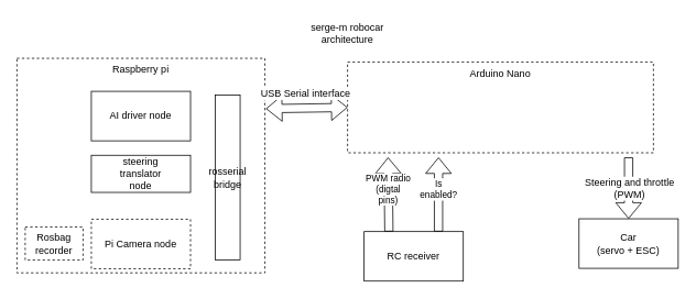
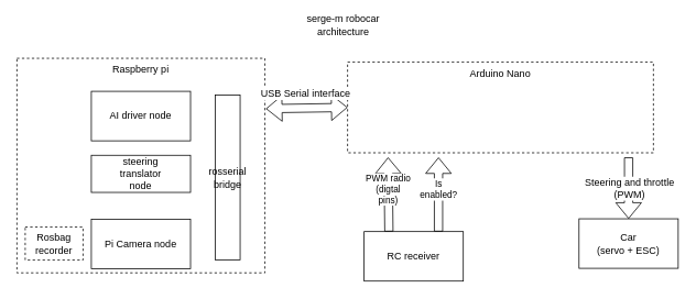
  <mxCell id="0" />
  <mxCell id="1" parent="0" />
  <mxCell id="2" value="Raspberry pi" style="rounded=0;whiteSpace=wrap;html=1;verticalAlign=top;dashed=1;" parent="1" vertex="1"><mxGeometry x="20" y="70" width="300" height="260" as="geometry" /></mxCell>
  <mxCell id="3" value="Arduino Nano" style="rounded=0;whiteSpace=wrap;html=1;verticalAlign=top;dashed=1;" parent="1" vertex="1"><mxGeometry x="420" y="74.5" width="370" height="110" as="geometry" /></mxCell>
  <mxCell id="4" value="RC receiver" style="rounded=0;whiteSpace=wrap;html=1;" parent="1" vertex="1"><mxGeometry x="440" y="280" width="120" height="60" as="geometry" /></mxCell>
  <mxCell id="5" value="AI driver node" style="rounded=0;whiteSpace=wrap;html=1;" parent="1" vertex="1"><mxGeometry x="110" y="110" width="120" height="60" as="geometry" /></mxCell>
  <mxCell id="6" value="" style="shape=flexArrow;endArrow=classic;startArrow=classic;html=1;entryX=0;entryY=0.5;entryDx=0;entryDy=0;exitX=1.004;exitY=0.235;exitDx=0;exitDy=0;exitPerimeter=0;" parent="1" source="2" target="3" edge="1"><mxGeometry width="50" height="50" relative="1" as="geometry"><mxPoint x="20" y="400" as="sourcePoint" /><mxPoint x="70" y="350" as="targetPoint" /></mxGeometry></mxCell>
  <mxCell id="7" value="USB Serial interface" style="text;html=1;resizable=0;points=[];align=center;verticalAlign=middle;labelBackgroundColor=#ffffff;" parent="6" vertex="1" connectable="0"><mxGeometry x="0.123" y="-2" relative="1" as="geometry"><mxPoint x="-7.5" y="-19.5" as="offset" /></mxGeometry></mxCell>
  <mxCell id="8" value="" style="shape=flexArrow;endArrow=classic;startArrow=none;html=1;exitX=0.25;exitY=0;exitDx=0;exitDy=0;startFill=0;" parent="1" source="4" edge="1"><mxGeometry width="50" height="50" relative="1" as="geometry"><mxPoint x="390" y="234.5" as="sourcePoint" /><mxPoint x="469" y="190" as="targetPoint" /></mxGeometry></mxCell>
  <mxCell id="9" value="&lt;div style=&quot;font-size: 11px&quot;&gt;&lt;font style=&quot;font-size: 11px&quot;&gt;PWM radio&lt;/font&gt;&lt;/div&gt;&lt;div style=&quot;font-size: 11px&quot;&gt;&lt;font style=&quot;font-size: 11px&quot;&gt;(digtal &lt;br&gt;&lt;/font&gt;&lt;/div&gt;&lt;div style=&quot;font-size: 11px&quot;&gt;&lt;font style=&quot;font-size: 11px&quot;&gt;pins)&lt;/font&gt;&lt;br&gt; &lt;/div&gt;" style="text;html=1;resizable=0;points=[];align=center;verticalAlign=middle;labelBackgroundColor=#ffffff;" parent="8" vertex="1" connectable="0"><mxGeometry x="0.154" y="1" relative="1" as="geometry"><mxPoint as="offset" /></mxGeometry></mxCell>
  <mxCell id="10" value="" style="shape=flexArrow;endArrow=classic;startArrow=none;html=1;exitX=0.75;exitY=0;exitDx=0;exitDy=0;startFill=0;" parent="1" source="4" edge="1"><mxGeometry width="50" height="50" relative="1" as="geometry"><mxPoint x="370" y="275" as="sourcePoint" /><mxPoint x="530" y="190" as="targetPoint" /></mxGeometry></mxCell>
  <mxCell id="11" value="&lt;div style=&quot;font-size: 11px&quot;&gt;&lt;font style=&quot;font-size: 11px&quot;&gt;Is &lt;br&gt;&lt;/font&gt;&lt;/div&gt;&lt;div style=&quot;font-size: 11px&quot;&gt;&lt;font style=&quot;font-size: 11px&quot;&gt;enabled?&lt;/font&gt;&lt;/div&gt;" style="text;html=1;resizable=0;points=[];align=center;verticalAlign=middle;labelBackgroundColor=#ffffff;" parent="10" vertex="1" connectable="0"><mxGeometry x="0.154" y="1" relative="1" as="geometry"><mxPoint as="offset" /></mxGeometry></mxCell>
  <mxCell id="12" value="&lt;div&gt;Car &lt;br&gt;&lt;/div&gt;&lt;div&gt;(servo + ESC)&lt;br&gt;&lt;/div&gt;" style="rounded=0;whiteSpace=wrap;html=1;" parent="1" vertex="1"><mxGeometry x="700" y="264.5" width="120" height="60" as="geometry" /></mxCell>
  <mxCell id="13" value="" style="shape=flexArrow;endArrow=classic;startArrow=none;html=1;entryX=0.5;entryY=0;entryDx=0;entryDy=0;startFill=0;" parent="1" target="12" edge="1"><mxGeometry width="50" height="50" relative="1" as="geometry"><mxPoint x="760" y="190" as="sourcePoint" /><mxPoint x="720" y="210" as="targetPoint" /></mxGeometry></mxCell>
  <mxCell id="14" value="&lt;div&gt;Steering and throttle&lt;/div&gt;&lt;div&gt;(PWM)&lt;br&gt;&lt;/div&gt;" style="text;html=1;resizable=0;points=[];align=center;verticalAlign=middle;labelBackgroundColor=#ffffff;" parent="13" vertex="1" connectable="0"><mxGeometry x="0.154" y="1" relative="1" as="geometry"><mxPoint x="-1" y="-5.5" as="offset" /></mxGeometry></mxCell>
  <mxCell id="15" value="&lt;div&gt;&lt;span class=&quot;pl-s&quot;&gt;&lt;span class=&quot;pl-pds&quot;&gt;&lt;/span&gt;steering &lt;br&gt;&lt;/span&gt;&lt;/div&gt;&lt;div&gt;&lt;span class=&quot;pl-s&quot;&gt;translator &lt;br&gt;&lt;/span&gt;&lt;/div&gt;&lt;div&gt;&lt;span class=&quot;pl-s&quot;&gt;node&lt;span class=&quot;pl-pds&quot;&gt;&lt;/span&gt;&lt;/span&gt;&lt;/div&gt;" style="rounded=0;whiteSpace=wrap;html=1;" parent="1" vertex="1"><mxGeometry x="110" y="187.5" width="120" height="45" as="geometry" /></mxCell>
  <mxCell id="16" value="rosserial bridge" style="rounded=0;whiteSpace=wrap;html=1;" parent="1" vertex="1"><mxGeometry x="260" y="114.5" width="30" height="200" as="geometry" /></mxCell>
- <mxCell id="17" value="Pi Camera node" style="rounded=0;whiteSpace=wrap;html=1;dashed=1;" parent="1" vertex="1"><mxGeometry x="110" y="265" width="120" height="60" as="geometry" /></mxCell>
+ <mxCell id="17" value="Pi Camera node" style="rounded=0;whiteSpace=wrap;html=1;" parent="1" vertex="1"><mxGeometry x="110" y="265" width="120" height="60" as="geometry" /></mxCell>
  <mxCell id="18" value="Rosbag recorder" style="rounded=0;whiteSpace=wrap;html=1;dashed=1;" parent="1" vertex="1"><mxGeometry x="30" y="274.5" width="70" height="40" as="geometry" /></mxCell>
- <mxCell id="19" value="&lt;div align=&quot;center&quot;&gt;serge-m robocar architecture&lt;br&gt;&lt;/div&gt;" style="text;html=1;strokeColor=none;fillColor=none;align=center;verticalAlign=middle;whiteSpace=wrap;rounded=0;" parent="1" vertex="1"><mxGeometry x="350" y="20" width="140" height="40" as="geometry" /></mxCell>
+ <mxCell id="19" value="&lt;div align=&quot;center&quot;&gt;serge-m robocar architecture&lt;br&gt;&lt;/div&gt;" style="text;html=1;strokeColor=none;fillColor=none;align=center;verticalAlign=middle;whiteSpace=wrap;rounded=0;" parent="1" vertex="1"><mxGeometry x="345" y="10" width="140" height="40" as="geometry" /></mxCell>
